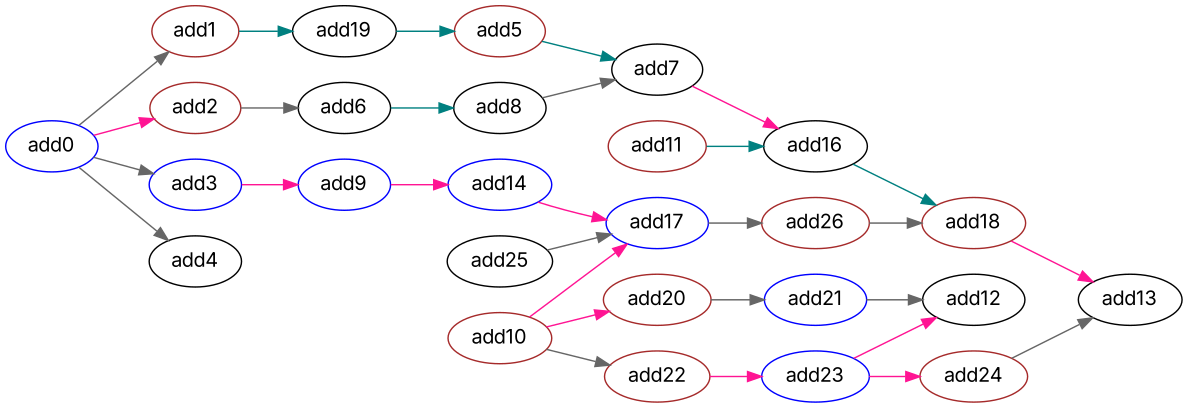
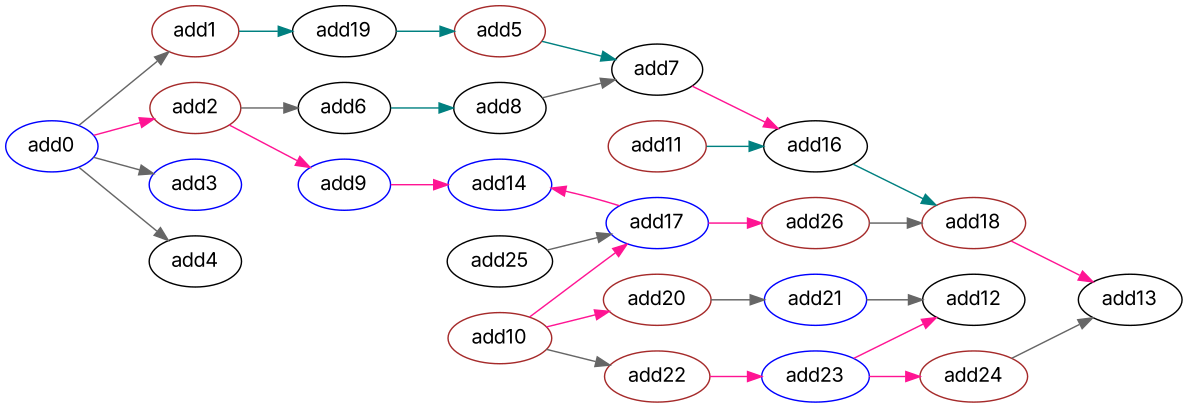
  digraph {
    fontname=Inter
    rankdir=LR
    node [color=brown fontname=Inter opcode=add]
    edge [color=gray40 fontname=Inter]
    add0 [color=blue]
    add1
    add2
    add3 [color=blue]
    add4 [color=black]
    add19 [color=black]
    add6 [color=black]
    add9 [color=blue]
    add5
    add8 [color=black]
    add14 [color=blue]
    add7 [color=black]
    add16 [color=black]
    add17 [color=blue]
    add25 [color=black]
    add18
    add13 [color=black]
    add26
    add10
    add20
    add22
    add11
    add21 [color=blue]
    add23 [color=blue]
    add12 [color=black]
    add24
    add0 -> add1
    add0 -> add2 [color=deeppink]
    add0 -> add3
    add0 -> add4
    add1 -> add19 [color=teal]
    add2 -> add6
-   add3 -> add9 [color=deeppink]
+   add2 -> add9 [color=deeppink]
    add19 -> add5 [color=teal]
    add6 -> add8 [color=teal]
    add9 -> add14 [color=deeppink]
    add5 -> add7 [color=teal]
    add8 -> add7
-   add14 -> add17 [color=deeppink]
+   add17 -> add14 [color=deeppink]
    add7 -> add16 [color=deeppink]
    add16 -> add18 [color=teal]
-   add17 -> add26
+   add17 -> add26 [color=deeppink]
    add25 -> add17
    add18 -> add13 [color=deeppink]
    add26 -> add18
    add10 -> add17 [color=deeppink]
    add10 -> add20 [color=deeppink]
    add10 -> add22
    add20 -> add21
    add22 -> add23 [color=deeppink]
    add11 -> add16 [color=teal]
    add21 -> add12
    add23 -> add12 [color=deeppink]
    add23 -> add24 [color=deeppink]
    add24 -> add13
  }
